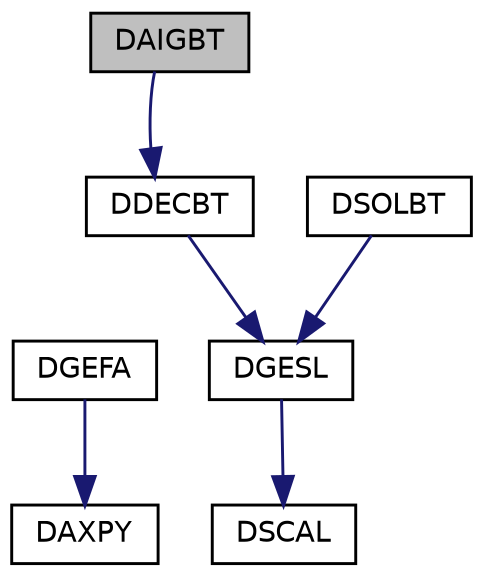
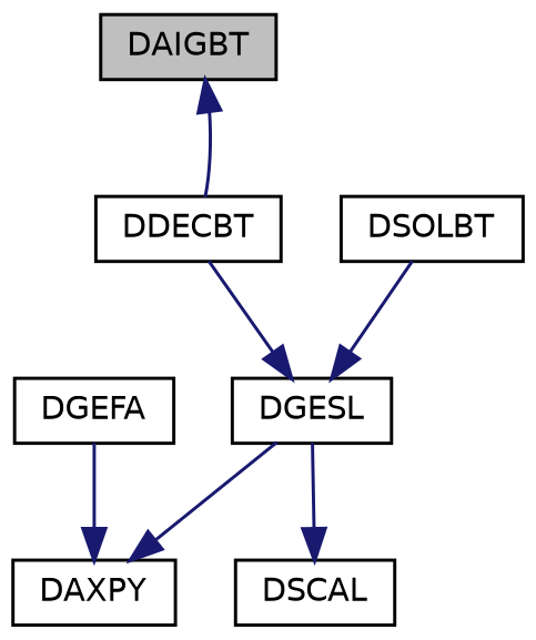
  digraph {
    rankdir=TB
    node [color=black fillcolor=white fontname=Helvetica fontsize=10 shape=record style=filled]
    edge [color=midnightblue fontname=Helvetica fontsize=10 labelfontname=Helvetica labelfontsize=10 style=solid]
    n1 [fillcolor=grey75 fontcolor=black height=0.2 label=DAIGBT width=0.4]
    n2 [height=0.2 label=DDECBT width=0.4]
    n3 [height=0.2 label=DGESL width=0.4]
    n4 [height=0.2 label=DSOLBT width=0.4]
    n5 [height=0.2 label=DGEFA width=0.4]
    n6 [height=0.2 label=DAXPY width=0.4]
    n7 [height=0.2 label=DSCAL width=0.4]
-   n1 -> n2
+   n2 -> n1
    n2 -> n3
+   n3 -> n6
    n3 -> n7
    n4 -> n3
    n5 -> n6
  }
